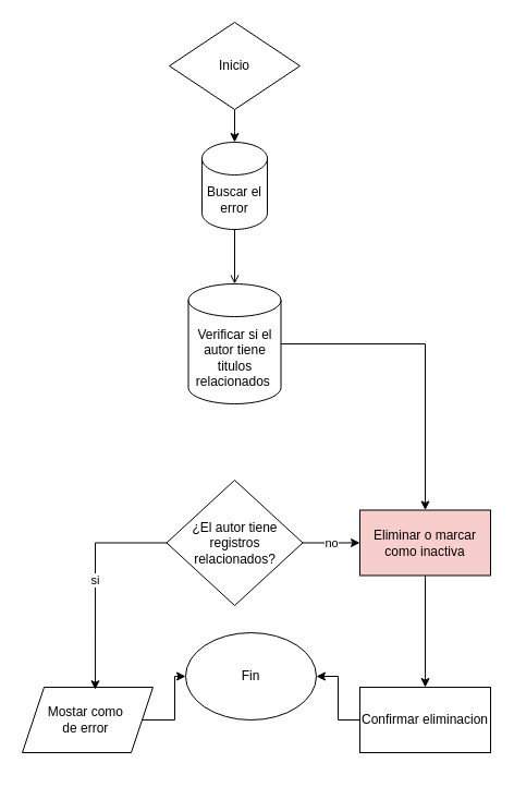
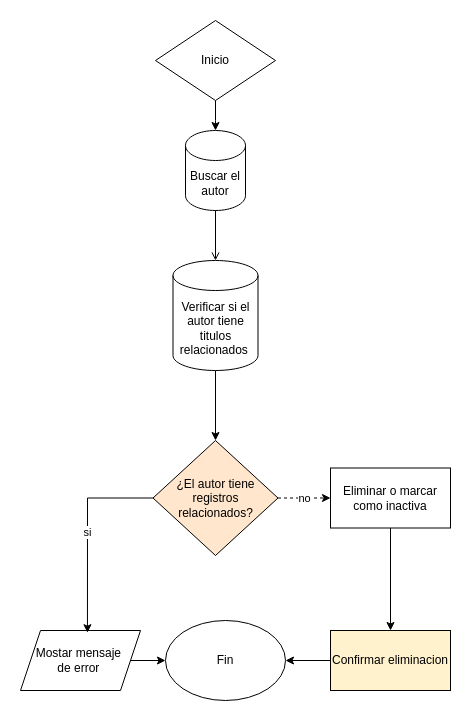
  <mxCell id="0" />
  <mxCell id="1" parent="0" />
  <mxCell id="2" value="" style="edgeStyle=orthogonalEdgeStyle;rounded=0;orthogonalLoop=1;jettySize=auto;html=1;" edge="1" parent="1" source="3"><mxGeometry relative="1" as="geometry"><mxPoint x="215" y="130" as="targetPoint" /></mxGeometry></mxCell>
  <mxCell id="3" value="Inicio" style="rhombus;whiteSpace=wrap;html=1;" vertex="1" parent="1"><mxGeometry x="155" y="20" width="120" height="80" as="geometry" /></mxCell>
  <mxCell id="4" value="" style="edgeStyle=orthogonalEdgeStyle;rounded=0;orthogonalLoop=1;jettySize=auto;html=1;" edge="1" parent="1"><mxGeometry relative="1" as="geometry"><mxPoint x="215" y="470" as="sourcePoint" /><mxPoint x="215" y="540" as="targetPoint" /></mxGeometry></mxCell>
- <mxCell id="5" value="Buscar el error" style="shape=cylinder3;whiteSpace=wrap;html=1;boundedLbl=1;backgroundOutline=1;size=15;" vertex="1" parent="1"><mxGeometry x="185" y="130" width="60" height="80" as="geometry" /></mxCell>
- <mxCell id="6" value="" style="edgeStyle=orthogonalEdgeStyle;rounded=0;orthogonalLoop=1;jettySize=auto;html=1;" edge="1" parent="1" source="7" target="14"><mxGeometry relative="1" as="geometry" /></mxCell>
+ <mxCell id="5" value="Buscar el autor" style="shape=cylinder3;whiteSpace=wrap;html=1;boundedLbl=1;backgroundOutline=1;size=15;" vertex="1" parent="1"><mxGeometry x="185" y="130" width="60" height="80" as="geometry" /></mxCell>
+ <mxCell id="6" value="" style="edgeStyle=orthogonalEdgeStyle;rounded=0;orthogonalLoop=1;jettySize=auto;html=1;" edge="1" parent="1" source="7" target="9"><mxGeometry relative="1" as="geometry" /></mxCell>
  <mxCell id="7" value="Verificar si el autor tiene titulos relacionados&amp;nbsp;" style="shape=cylinder3;whiteSpace=wrap;html=1;boundedLbl=1;backgroundOutline=1;size=15;" vertex="1" parent="1"><mxGeometry x="172.5" y="260" width="85" height="110" as="geometry" /></mxCell>
- <mxCell id="8" value="no" style="edgeStyle=orthogonalEdgeStyle;rounded=0;orthogonalLoop=1;jettySize=auto;html=1;exitX=1;exitY=0.5;exitDx=0;exitDy=0;entryX=0;entryY=0.5;entryDx=0;entryDy=0;" edge="1" parent="1" source="9" target="14"><mxGeometry relative="1" as="geometry" /></mxCell>
- <mxCell id="9" value="¿El autor tiene registros relacionados?" style="rhombus;whiteSpace=wrap;html=1;" vertex="1" parent="1"><mxGeometry x="152.5" y="440" width="125" height="115" as="geometry" /></mxCell>
+ <mxCell id="8" value="no" style="edgeStyle=orthogonalEdgeStyle;rounded=0;orthogonalLoop=1;jettySize=auto;html=1;exitX=1;exitY=0.5;exitDx=0;exitDy=0;entryX=0;entryY=0.5;entryDx=0;entryDy=0;dashed=1;" edge="1" parent="1" source="9" target="14"><mxGeometry relative="1" as="geometry" /></mxCell>
+ <mxCell id="9" value="¿El autor tiene registros relacionados?" style="rhombus;whiteSpace=wrap;html=1;fillColor=#ffe6cc;" vertex="1" parent="1"><mxGeometry x="152.5" y="440" width="125" height="115" as="geometry" /></mxCell>
  <mxCell id="10" value="" style="edgeStyle=orthogonalEdgeStyle;rounded=0;orthogonalLoop=1;jettySize=auto;html=1;" edge="1" parent="1" source="11" target="12"><mxGeometry relative="1" as="geometry" /></mxCell>
- <mxCell id="11" value="Mostar como&amp;nbsp;&lt;div&gt;de error&amp;nbsp;&lt;/div&gt;" style="shape=parallelogram;perimeter=parallelogramPerimeter;whiteSpace=wrap;html=1;fixedSize=1;" vertex="1" parent="1"><mxGeometry x="20" y="630" width="120" height="60" as="geometry" /></mxCell>
- <mxCell id="12" value="Fin" style="ellipse;whiteSpace=wrap;html=1;" vertex="1" parent="1"><mxGeometry x="170" y="580" width="120" height="80" as="geometry" /></mxCell>
+ <mxCell id="11" value="Mostar mensaje&amp;nbsp;&lt;div&gt;de error&amp;nbsp;&lt;/div&gt;" style="shape=parallelogram;perimeter=parallelogramPerimeter;whiteSpace=wrap;html=1;fixedSize=1;" vertex="1" parent="1"><mxGeometry x="20" y="630" width="120" height="60" as="geometry" /></mxCell>
+ <mxCell id="12" value="Fin" style="ellipse;whiteSpace=wrap;html=1;" vertex="1" parent="1"><mxGeometry x="165" y="620" width="120" height="80" as="geometry" /></mxCell>
  <mxCell id="13" value="" style="edgeStyle=orthogonalEdgeStyle;rounded=0;orthogonalLoop=1;jettySize=auto;html=1;" edge="1" parent="1" source="14" target="16"><mxGeometry relative="1" as="geometry" /></mxCell>
- <mxCell id="14" value="Eliminar o marcar como inactiva" style="whiteSpace=wrap;html=1;fillColor=#f8cecc;" vertex="1" parent="1"><mxGeometry x="330" y="467.5" width="120" height="60" as="geometry" /></mxCell>
+ <mxCell id="14" value="Eliminar o marcar como inactiva" style="whiteSpace=wrap;html=1;" vertex="1" parent="1"><mxGeometry x="330" y="467.5" width="120" height="60" as="geometry" /></mxCell>
  <mxCell id="15" value="" style="edgeStyle=orthogonalEdgeStyle;rounded=0;orthogonalLoop=1;jettySize=auto;html=1;" edge="1" parent="1" source="16" target="12"><mxGeometry relative="1" as="geometry" /></mxCell>
- <mxCell id="16" value="Confirmar eliminacion" style="rounded=0;whiteSpace=wrap;html=1;" vertex="1" parent="1"><mxGeometry x="330" y="630" width="120" height="60" as="geometry" /></mxCell>
+ <mxCell id="16" value="Confirmar eliminacion" style="rounded=0;whiteSpace=wrap;html=1;fillColor=#fff2cc;" vertex="1" parent="1"><mxGeometry x="330" y="630" width="120" height="60" as="geometry" /></mxCell>
  <mxCell id="17" value="si" style="edgeStyle=orthogonalEdgeStyle;rounded=0;orthogonalLoop=1;jettySize=auto;html=1;exitX=0;exitY=0.5;exitDx=0;exitDy=0;entryX=0.558;entryY=0.037;entryDx=0;entryDy=0;entryPerimeter=0;" edge="1" parent="1" source="9" target="11"><mxGeometry relative="1" as="geometry" /></mxCell>
  <mxCell id="18" style="edgeStyle=orthogonalEdgeStyle;rounded=0;orthogonalLoop=1;jettySize=auto;html=1;exitX=0.5;exitY=1;exitDx=0;exitDy=0;exitPerimeter=0;entryX=0.5;entryY=0;entryDx=0;entryDy=0;entryPerimeter=0;endArrow=open;" edge="1" parent="1" source="5" target="7"><mxGeometry relative="1" as="geometry" /></mxCell>
